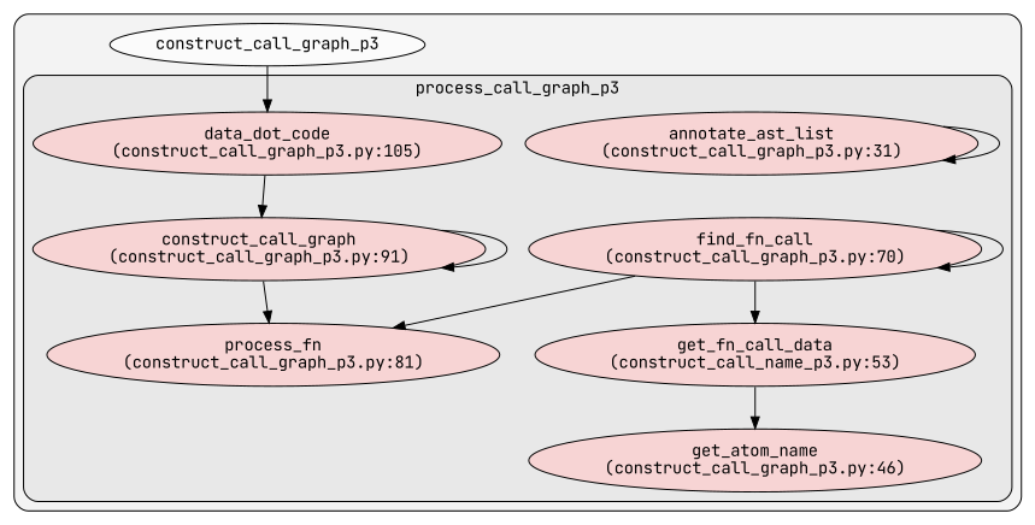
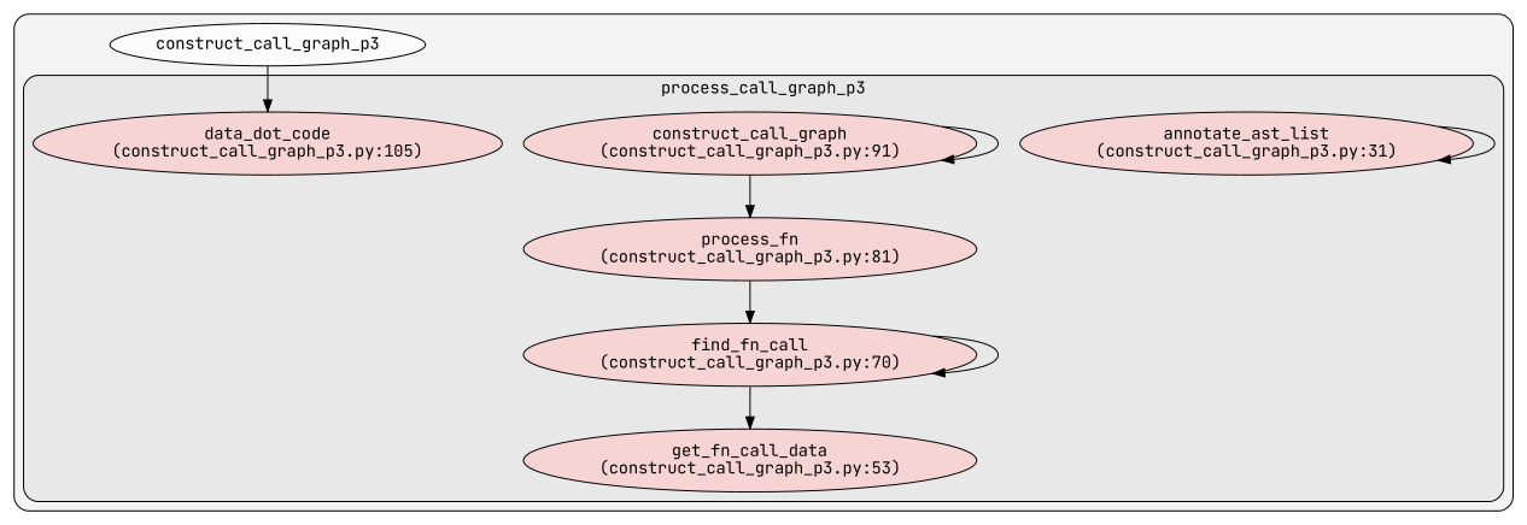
  digraph {
    clusterrank=local
    fontname="JetBrains Mono"
    rankdir=TB
    node [fillcolor="#feccccb2" fontcolor="#000000" fontname="JetBrains Mono" group=0 style=filled]
    edge [color="#000000" fontname="JetBrains Mono" style=solid]
    n1 [label="annotate_ast_list\n(construct_call_graph_p3.py:31)"]
    n2 [label="construct_call_graph\n(construct_call_graph_p3.py:91)"]
    n3 [label="find_fn_call\n(construct_call_graph_p3.py:70)"]
    n4 [label="data_dot_code\n(construct_call_graph_p3.py:105)"]
-   n5 [label="get_atom_name\n(construct_call_graph_p3.py:46)"]
-   n6 [label="get_fn_call_data\n(construct_call_name_p3.py:53)"]
+   n6 [label="get_fn_call_data\n(construct_call_graph_p3.py:53)"]
    n7 [label="process_fn\n(construct_call_graph_p3.py:81)"]
    n8 [fillcolor="#ffffffb2" label=construct_call_graph_p3]
    subgraph cluster_1 {
      fillcolor="#80808018"
      style="filled,rounded"
      n8
      subgraph cluster_2 {
        fillcolor="#80808018"
        label=process_call_graph_p3
        style="filled,rounded"
        n1
        n2
        n3
        n4
-       n5
        n6
        n7
      }
    }
    n1 -> n1
    n2 -> n2
    n2 -> n7
    n3 -> n3
    n3 -> n6
-   n4 -> n2
-   n6 -> n5
-   n3 -> n7
+   n7 -> n3
    n8 -> n4
  }
